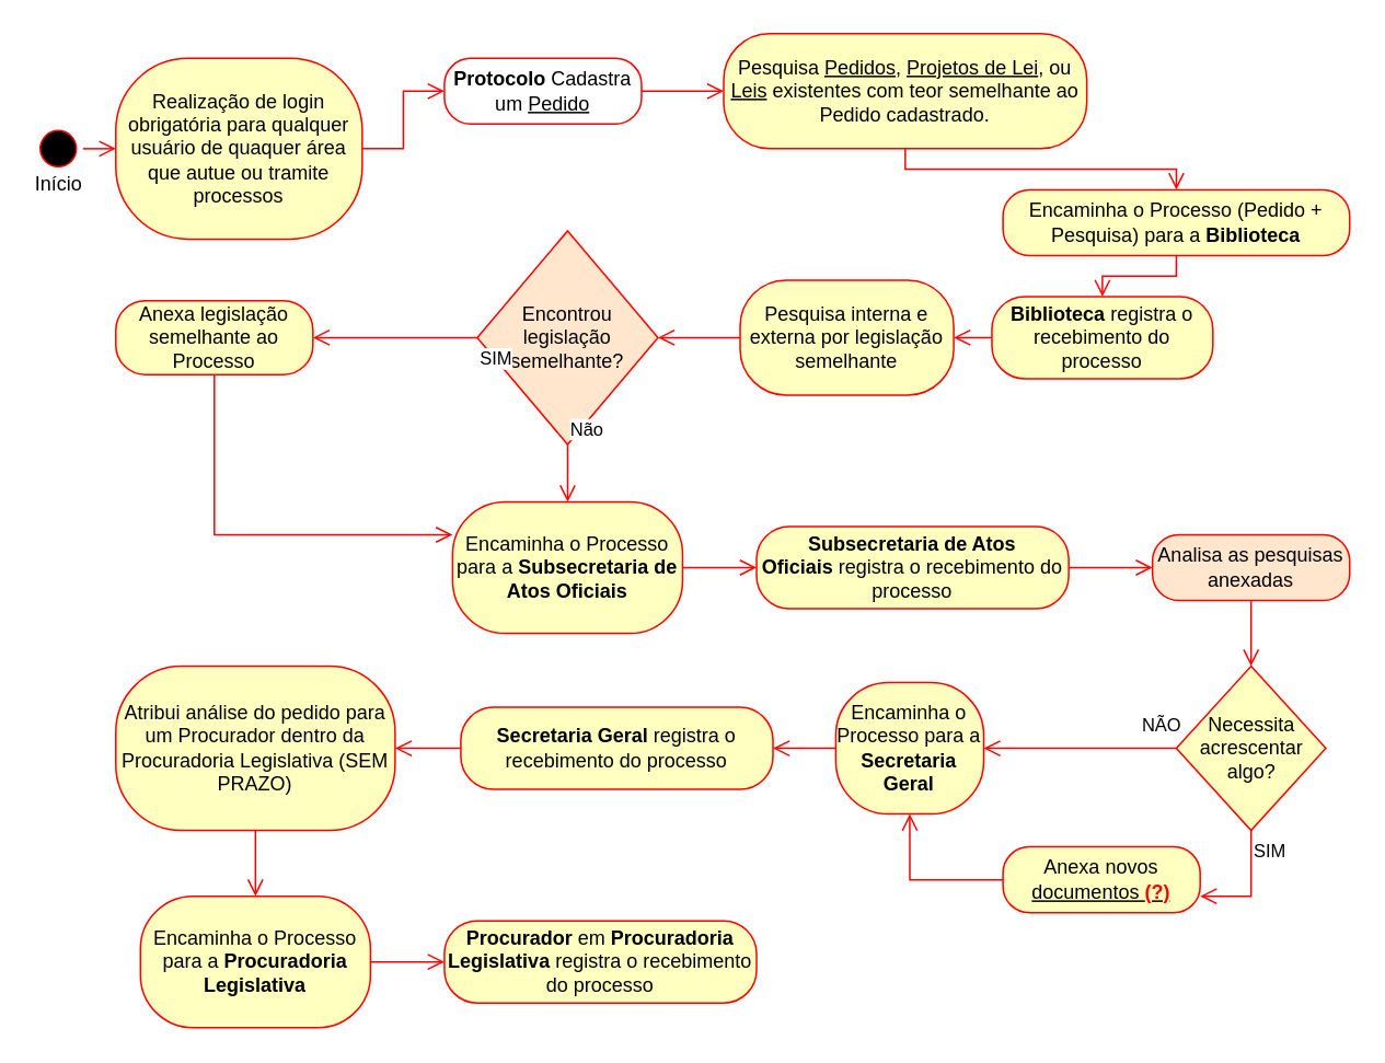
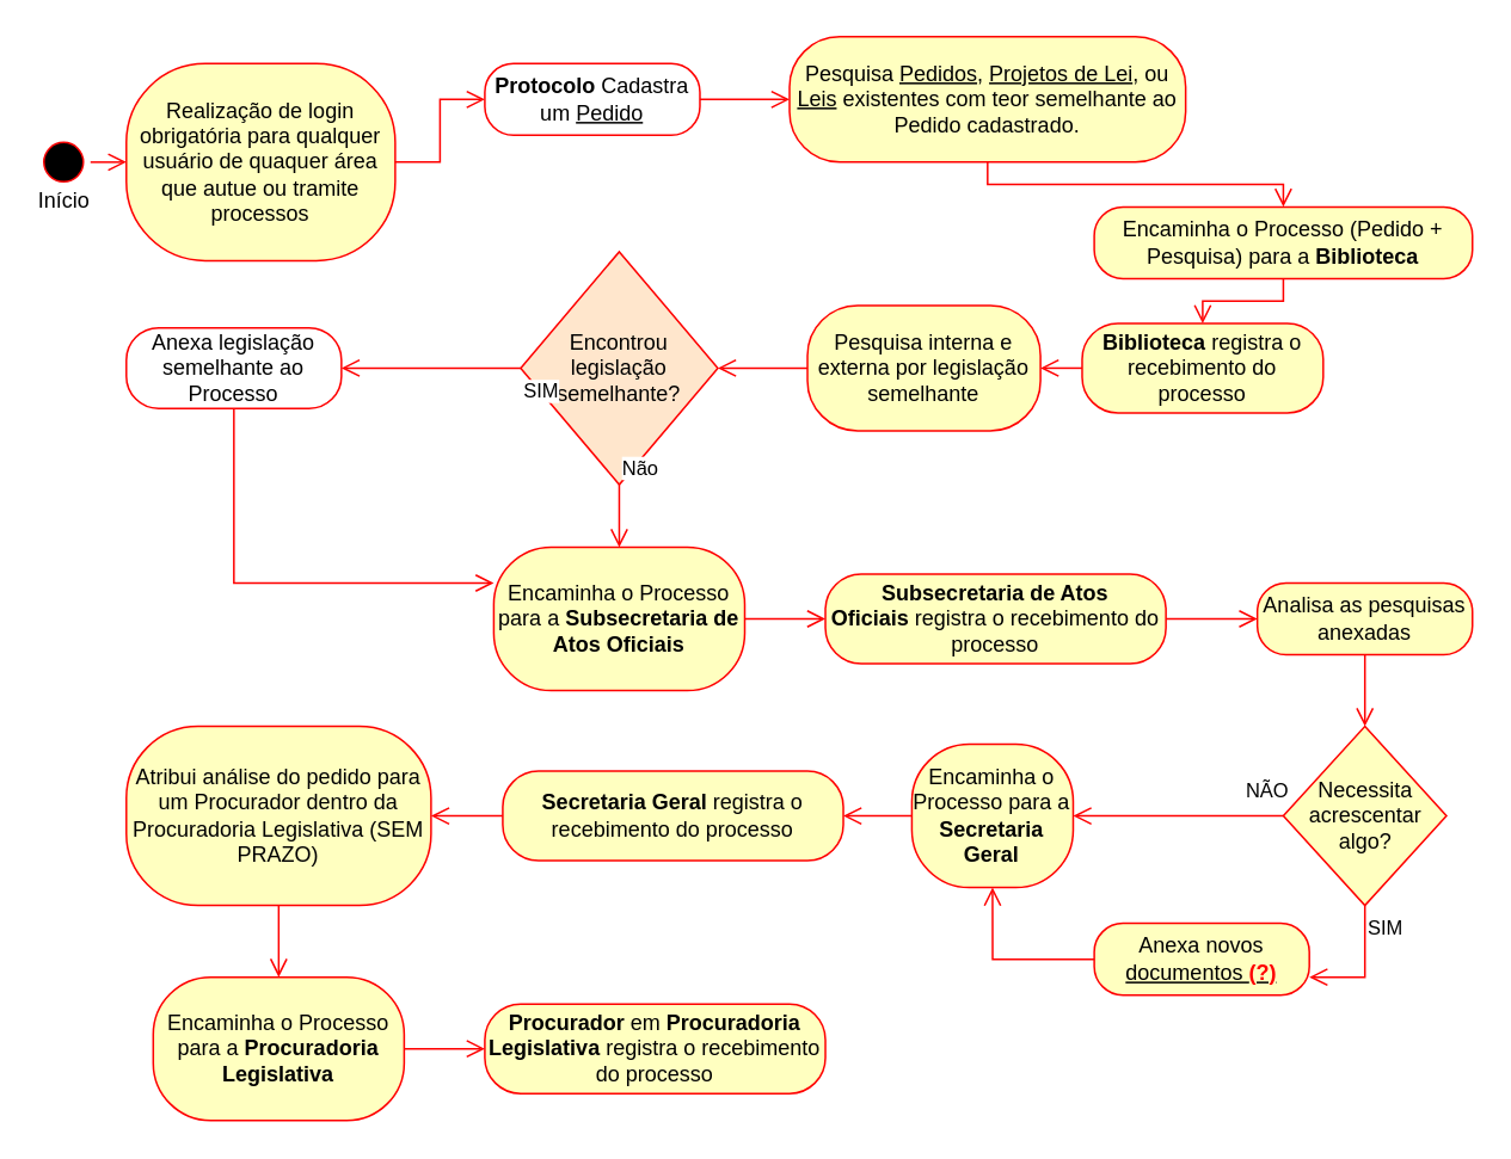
  <mxCell id="0" />
  <mxCell id="1" parent="0" />
  <mxCell id="2" value="&lt;br&gt;&lt;br&gt;&lt;br&gt;Início" style="ellipse;html=1;shape=startState;fillColor=#000000;strokeColor=#ff0000;" parent="1" vertex="1"><mxGeometry x="20" y="75" width="30" height="30" as="geometry" /></mxCell>
  <mxCell id="3" value="" style="edgeStyle=orthogonalEdgeStyle;html=1;verticalAlign=bottom;endArrow=open;endSize=8;strokeColor=#ff0000;rounded=0;" parent="1" source="2" target="4" edge="1"><mxGeometry relative="1" as="geometry"><mxPoint x="409" y="115" as="targetPoint" /></mxGeometry></mxCell>
  <mxCell id="4" value="Realização de login obrigatória para qualquer usuário de quaquer área que autue ou tramite processos" style="rounded=1;whiteSpace=wrap;html=1;arcSize=40;fontColor=#000000;fillColor=#ffffc0;strokeColor=#ff0000;" parent="1" vertex="1"><mxGeometry x="70" y="35" width="150" height="110" as="geometry" /></mxCell>
  <mxCell id="5" value="" style="edgeStyle=orthogonalEdgeStyle;html=1;verticalAlign=bottom;endArrow=open;endSize=8;strokeColor=#ff0000;rounded=0;" parent="1" source="4" target="6" edge="1"><mxGeometry relative="1" as="geometry"><mxPoint x="409" y="195" as="targetPoint" /></mxGeometry></mxCell>
  <mxCell id="6" value="&lt;b&gt;Protocolo&lt;/b&gt;&amp;nbsp;Cadastra um &lt;u&gt;Pedido&lt;/u&gt;" style="rounded=1;whiteSpace=wrap;html=1;arcSize=40;fontColor=#000000;fillColor=#ffffff;strokeColor=#ff0000;" parent="1" vertex="1"><mxGeometry x="270" y="35" width="120" height="40" as="geometry" /></mxCell>
  <mxCell id="7" value="" style="edgeStyle=orthogonalEdgeStyle;html=1;verticalAlign=bottom;endArrow=open;endSize=8;strokeColor=#ff0000;rounded=0;" parent="1" source="6" target="8" edge="1"><mxGeometry relative="1" as="geometry"><mxPoint x="409" y="235" as="targetPoint" /></mxGeometry></mxCell>
  <mxCell id="8" value="Pesquisa &lt;u&gt;Pedidos&lt;/u&gt;, &lt;u&gt;Projetos de Lei&lt;/u&gt;, ou &lt;u&gt;Leis&lt;/u&gt; existentes com teor semelhante ao Pedido cadastrado." style="rounded=1;whiteSpace=wrap;html=1;arcSize=40;fontColor=#000000;fillColor=#ffffc0;strokeColor=#ff0000;" parent="1" vertex="1"><mxGeometry x="440" y="20" width="221" height="70" as="geometry" /></mxCell>
  <mxCell id="9" value="" style="edgeStyle=orthogonalEdgeStyle;html=1;verticalAlign=bottom;endArrow=open;endSize=8;strokeColor=#ff0000;rounded=0;entryX=0.5;entryY=0;entryDx=0;entryDy=0;" parent="1" source="8" target="10" edge="1"><mxGeometry relative="1" as="geometry"><mxPoint x="409" y="335" as="targetPoint" /></mxGeometry></mxCell>
  <mxCell id="10" value="Encaminha o Processo (Pedido + Pesquisa) para a &lt;b&gt;Biblioteca&lt;/b&gt;" style="rounded=1;whiteSpace=wrap;html=1;arcSize=40;fontColor=#000000;fillColor=#ffffc0;strokeColor=#ff0000;" parent="1" vertex="1"><mxGeometry x="610" y="115" width="211" height="40" as="geometry" /></mxCell>
  <mxCell id="11" value="" style="edgeStyle=orthogonalEdgeStyle;html=1;verticalAlign=bottom;endArrow=open;endSize=8;strokeColor=#ff0000;rounded=0;entryX=0.5;entryY=0;entryDx=0;entryDy=0;" parent="1" source="10" target="12" edge="1"><mxGeometry relative="1" as="geometry"><mxPoint x="716" y="235" as="targetPoint" /></mxGeometry></mxCell>
  <mxCell id="12" value="&lt;b&gt;Biblioteca &lt;/b&gt;registra o recebimento do processo" style="rounded=1;whiteSpace=wrap;html=1;arcSize=40;fontColor=#000000;fillColor=#ffffc0;strokeColor=#ff0000;" parent="1" vertex="1"><mxGeometry x="603.25" y="180" width="134.5" height="50" as="geometry" /></mxCell>
  <mxCell id="13" value="" style="edgeStyle=orthogonalEdgeStyle;html=1;verticalAlign=bottom;endArrow=open;endSize=8;strokeColor=#ff0000;rounded=0;" parent="1" source="12" target="14" edge="1"><mxGeometry relative="1" as="geometry"><mxPoint x="600" y="205" as="targetPoint" /></mxGeometry></mxCell>
  <mxCell id="14" value="Pesquisa interna e externa por legislação semelhante" style="rounded=1;whiteSpace=wrap;html=1;arcSize=40;fontColor=#000000;fillColor=#ffffc0;strokeColor=#ff0000;" parent="1" vertex="1"><mxGeometry x="450" y="170" width="130" height="70" as="geometry" /></mxCell>
  <mxCell id="15" value="" style="edgeStyle=orthogonalEdgeStyle;html=1;verticalAlign=bottom;endArrow=open;endSize=8;strokeColor=#ff0000;rounded=0;entryX=1;entryY=0.5;entryDx=0;entryDy=0;" parent="1" source="14" target="16" edge="1"><mxGeometry relative="1" as="geometry"><mxPoint x="450" y="205" as="targetPoint" /></mxGeometry></mxCell>
  <mxCell id="16" value="Encontrou legislação semelhante?" style="rhombus;whiteSpace=wrap;html=1;fillColor=#ffe6cc;strokeColor=#ff0000;" parent="1" vertex="1"><mxGeometry x="290" y="140" width="110" height="130" as="geometry" /></mxCell>
  <mxCell id="17" value="Não" style="edgeStyle=orthogonalEdgeStyle;html=1;align=left;verticalAlign=bottom;endArrow=open;endSize=8;strokeColor=#ff0000;rounded=0;" parent="1" source="16" target="21" edge="1"><mxGeometry x="-1" relative="1" as="geometry"><mxPoint x="190" y="220" as="targetPoint" /></mxGeometry></mxCell>
  <mxCell id="18" value="SIM" style="edgeStyle=orthogonalEdgeStyle;html=1;align=left;verticalAlign=top;endArrow=open;endSize=8;strokeColor=#ff0000;rounded=0;" parent="1" source="16" target="19" edge="1"><mxGeometry x="-1" relative="1" as="geometry"><mxPoint x="340" y="315" as="targetPoint" /></mxGeometry></mxCell>
- <mxCell id="19" value="Anexa legislação semelhante ao Processo" style="rounded=1;whiteSpace=wrap;html=1;arcSize=40;fontColor=#000000;fillColor=#ffffc0;strokeColor=#ff0000;" parent="1" vertex="1"><mxGeometry x="70" y="182.5" width="120" height="45" as="geometry" /></mxCell>
+ <mxCell id="19" value="Anexa legislação semelhante ao Processo" style="rounded=1;whiteSpace=wrap;html=1;arcSize=40;fontColor=#000000;fillColor=#ffffff;strokeColor=#ff0000;" parent="1" vertex="1"><mxGeometry x="70" y="182.5" width="120" height="45" as="geometry" /></mxCell>
  <mxCell id="20" value="" style="edgeStyle=orthogonalEdgeStyle;html=1;verticalAlign=bottom;endArrow=open;endSize=8;strokeColor=#ff0000;rounded=0;entryX=0;entryY=0.25;entryDx=0;entryDy=0;exitX=0.5;exitY=1;exitDx=0;exitDy=0;" parent="1" source="19" target="21" edge="1"><mxGeometry relative="1" as="geometry"><mxPoint x="240" y="370" as="targetPoint" /></mxGeometry></mxCell>
  <mxCell id="21" value="Encaminha o Processo para a &lt;b&gt;Subsecretaria de Atos Oficiais&lt;/b&gt;" style="rounded=1;whiteSpace=wrap;html=1;arcSize=40;fontColor=#000000;fillColor=#ffffc0;strokeColor=#ff0000;" parent="1" vertex="1"><mxGeometry x="275" y="305" width="140" height="80" as="geometry" /></mxCell>
  <mxCell id="22" value="" style="edgeStyle=orthogonalEdgeStyle;html=1;verticalAlign=bottom;endArrow=open;endSize=8;strokeColor=#ff0000;rounded=0;" parent="1" source="21" target="23" edge="1"><mxGeometry relative="1" as="geometry"><mxPoint x="100" y="295" as="targetPoint" /></mxGeometry></mxCell>
  <mxCell id="23" value="&lt;b&gt;Subsecretaria de Atos Oficiais&amp;nbsp;&lt;/b&gt;registra o recebimento do processo" style="rounded=1;whiteSpace=wrap;html=1;arcSize=40;fontColor=#000000;fillColor=#ffffc0;strokeColor=#ff0000;" parent="1" vertex="1"><mxGeometry x="460" y="320" width="190" height="50" as="geometry" /></mxCell>
- <mxCell id="24" value="Analisa as pesquisas anexadas" style="rounded=1;whiteSpace=wrap;html=1;arcSize=40;fontColor=#000000;fillColor=#ffe6cc;strokeColor=#ff0000;" vertex="1" parent="1"><mxGeometry x="701" y="325" width="120" height="40" as="geometry" /></mxCell>
+ <mxCell id="24" value="Analisa as pesquisas anexadas" style="rounded=1;whiteSpace=wrap;html=1;arcSize=40;fontColor=#000000;fillColor=#ffffc0;strokeColor=#ff0000;" vertex="1" parent="1"><mxGeometry x="701" y="325" width="120" height="40" as="geometry" /></mxCell>
  <mxCell id="25" value="" style="edgeStyle=orthogonalEdgeStyle;html=1;verticalAlign=bottom;endArrow=open;endSize=8;strokeColor=#ff0000;rounded=0;" edge="1" source="24" parent="1" target="27"><mxGeometry relative="1" as="geometry"><mxPoint x="761" y="405" as="targetPoint" /></mxGeometry></mxCell>
  <mxCell id="26" value="" style="edgeStyle=orthogonalEdgeStyle;html=1;verticalAlign=bottom;endArrow=open;endSize=8;strokeColor=#ff0000;rounded=0;exitX=1;exitY=0.5;exitDx=0;exitDy=0;entryX=0;entryY=0.5;entryDx=0;entryDy=0;" edge="1" parent="1" source="23" target="24"><mxGeometry relative="1" as="geometry"><mxPoint x="670" y="370" as="targetPoint" /><mxPoint x="670" y="330" as="sourcePoint" /><Array as="points"><mxPoint x="690" y="345" /></Array></mxGeometry></mxCell>
  <mxCell id="27" value="Necessita acrescentar algo?" style="rhombus;whiteSpace=wrap;html=1;fillColor=#ffffc0;strokeColor=#ff0000;" vertex="1" parent="1"><mxGeometry x="715.5" y="405" width="91" height="100" as="geometry" /></mxCell>
  <mxCell id="28" value="NÃO" style="edgeStyle=orthogonalEdgeStyle;html=1;align=left;verticalAlign=bottom;endArrow=open;endSize=8;strokeColor=#ff0000;rounded=0;entryX=1;entryY=0.5;entryDx=0;entryDy=0;" edge="1" source="27" parent="1" target="32"><mxGeometry x="-0.6" y="-5" relative="1" as="geometry"><mxPoint x="650" y="455" as="targetPoint" /><mxPoint as="offset" /></mxGeometry></mxCell>
  <mxCell id="29" value="SIM" style="edgeStyle=orthogonalEdgeStyle;html=1;align=left;verticalAlign=top;endArrow=open;endSize=8;strokeColor=#ff0000;rounded=0;entryX=1;entryY=0.75;entryDx=0;entryDy=0;" edge="1" source="27" parent="1" target="30"><mxGeometry x="-1" relative="1" as="geometry"><mxPoint x="761" y="575" as="targetPoint" /></mxGeometry></mxCell>
  <mxCell id="30" value="Anexa novos &lt;u&gt;documentos &lt;b&gt;&lt;font color=&quot;#ff0000&quot;&gt;(?)&lt;/font&gt;&lt;/b&gt;&lt;/u&gt;" style="rounded=1;whiteSpace=wrap;html=1;arcSize=40;fontColor=#000000;fillColor=#ffffc0;strokeColor=#ff0000;" vertex="1" parent="1"><mxGeometry x="610" y="515" width="120" height="40" as="geometry" /></mxCell>
  <mxCell id="31" value="" style="edgeStyle=orthogonalEdgeStyle;html=1;verticalAlign=bottom;endArrow=open;endSize=8;strokeColor=#ff0000;rounded=0;exitX=0;exitY=0.5;exitDx=0;exitDy=0;entryX=0.5;entryY=1;entryDx=0;entryDy=0;" edge="1" source="30" parent="1" target="32"><mxGeometry relative="1" as="geometry"><mxPoint x="570" y="485" as="targetPoint" /></mxGeometry></mxCell>
  <mxCell id="32" value="Encaminha o Processo para a &lt;b&gt;Secretaria Geral&lt;/b&gt;" style="rounded=1;whiteSpace=wrap;html=1;arcSize=40;fontColor=#000000;fillColor=#ffffc0;strokeColor=#ff0000;" vertex="1" parent="1"><mxGeometry x="508.25" y="415" width="90" height="80" as="geometry" /></mxCell>
  <mxCell id="33" value="&lt;b&gt;Secretaria Geral&amp;nbsp;&lt;/b&gt;registra o recebimento do processo" style="rounded=1;whiteSpace=wrap;html=1;arcSize=40;fontColor=#000000;fillColor=#ffffc0;strokeColor=#ff0000;" vertex="1" parent="1"><mxGeometry x="280" y="430" width="190" height="50" as="geometry" /></mxCell>
  <mxCell id="34" value="" style="edgeStyle=orthogonalEdgeStyle;html=1;verticalAlign=bottom;endArrow=open;endSize=8;strokeColor=#ff0000;rounded=0;exitX=0;exitY=0.5;exitDx=0;exitDy=0;entryX=1;entryY=0.5;entryDx=0;entryDy=0;" edge="1" parent="1" source="32" target="33"><mxGeometry relative="1" as="geometry"><mxPoint x="505" y="515" as="targetPoint" /><mxPoint x="460" y="515" as="sourcePoint" /></mxGeometry></mxCell>
  <mxCell id="35" value="Atribui análise do pedido para um Procurador dentro da Procuradoria Legislativa (SEM PRAZO)" style="rounded=1;whiteSpace=wrap;html=1;arcSize=40;fontColor=#000000;fillColor=#ffffc0;strokeColor=#ff0000;" vertex="1" parent="1"><mxGeometry x="70" y="405" width="170" height="100" as="geometry" /></mxCell>
  <mxCell id="36" value="" style="edgeStyle=orthogonalEdgeStyle;html=1;verticalAlign=bottom;endArrow=open;endSize=8;strokeColor=#ff0000;rounded=0;exitX=0;exitY=0.5;exitDx=0;exitDy=0;entryX=1;entryY=0.5;entryDx=0;entryDy=0;" edge="1" parent="1" source="33" target="35"><mxGeometry relative="1" as="geometry"><mxPoint x="237" y="455" as="targetPoint" /><mxPoint x="275" y="454.5" as="sourcePoint" /></mxGeometry></mxCell>
  <mxCell id="37" value="Encaminha o Processo para a &lt;b&gt;Procuradoria Legislativa&lt;/b&gt;" style="rounded=1;whiteSpace=wrap;html=1;arcSize=40;fontColor=#000000;fillColor=#ffffc0;strokeColor=#ff0000;" vertex="1" parent="1"><mxGeometry x="85" y="545" width="140" height="80" as="geometry" /></mxCell>
  <mxCell id="38" value="&lt;b&gt;Procurador &lt;/b&gt;em&lt;b&gt; Procuradoria Legislativa&amp;nbsp;&lt;/b&gt;registra o recebimento do processo" style="rounded=1;whiteSpace=wrap;html=1;arcSize=40;fontColor=#000000;fillColor=#ffffc0;strokeColor=#ff0000;" vertex="1" parent="1"><mxGeometry x="270" y="560" width="190" height="50" as="geometry" /></mxCell>
  <mxCell id="39" value="" style="edgeStyle=orthogonalEdgeStyle;html=1;verticalAlign=bottom;endArrow=open;endSize=8;strokeColor=#ff0000;rounded=0;exitX=0.5;exitY=1;exitDx=0;exitDy=0;entryX=0.5;entryY=0;entryDx=0;entryDy=0;" edge="1" parent="1" source="35" target="37"><mxGeometry relative="1" as="geometry"><mxPoint x="155" y="535" as="targetPoint" /><mxPoint x="175" y="534.5" as="sourcePoint" /></mxGeometry></mxCell>
  <mxCell id="40" value="" style="edgeStyle=orthogonalEdgeStyle;html=1;verticalAlign=bottom;endArrow=open;endSize=8;strokeColor=#ff0000;rounded=0;exitX=1;exitY=0.5;exitDx=0;exitDy=0;entryX=0;entryY=0.5;entryDx=0;entryDy=0;" edge="1" parent="1" source="37" target="38"><mxGeometry relative="1" as="geometry"><mxPoint x="260" y="475" as="targetPoint" /><mxPoint x="300" y="475" as="sourcePoint" /></mxGeometry></mxCell>
